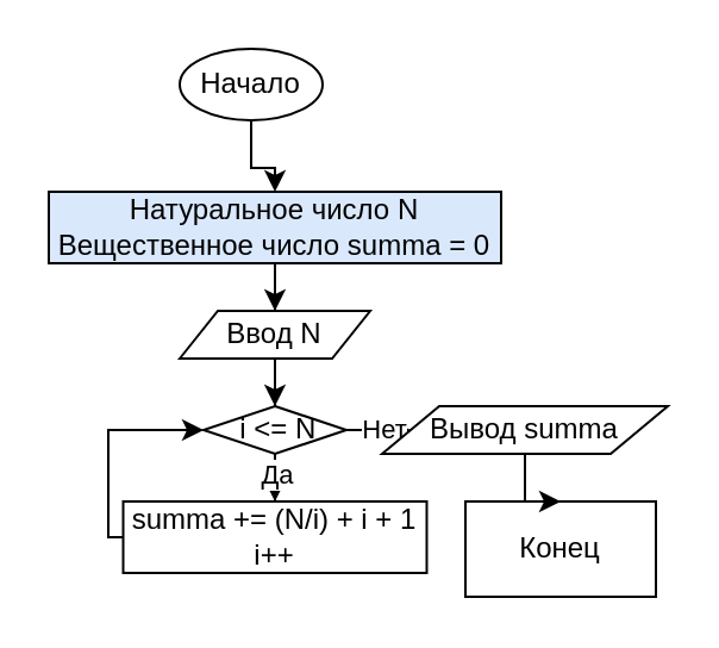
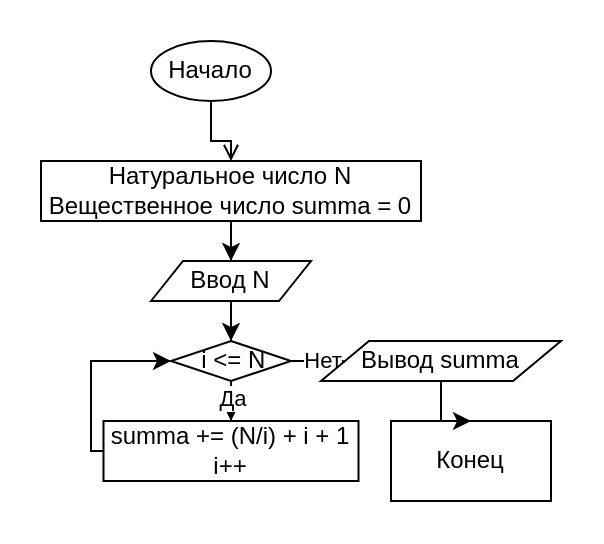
  <mxCell id="0" />
  <mxCell id="1" parent="0" />
- <mxCell id="2" style="edgeStyle=orthogonalEdgeStyle;rounded=0;orthogonalLoop=1;jettySize=auto;html=1;entryX=0.5;entryY=0;entryDx=0;entryDy=0;" edge="1" parent="1" source="3" target="5"><mxGeometry relative="1" as="geometry" /></mxCell>
+ <mxCell id="2" style="edgeStyle=orthogonalEdgeStyle;rounded=0;orthogonalLoop=1;jettySize=auto;html=1;entryX=0.5;entryY=0;entryDx=0;entryDy=0;endArrow=open;" edge="1" parent="1" source="3" target="5"><mxGeometry relative="1" as="geometry" /></mxCell>
  <mxCell id="3" value="Начало" style="ellipse;whiteSpace=wrap;html=1;" vertex="1" parent="1"><mxGeometry x="75" y="20" width="60" height="30" as="geometry" /></mxCell>
  <mxCell id="4" style="edgeStyle=orthogonalEdgeStyle;rounded=0;orthogonalLoop=1;jettySize=auto;html=1;" edge="1" parent="1" source="5" target="7"><mxGeometry relative="1" as="geometry" /></mxCell>
- <mxCell id="5" value="Натуральное число N&lt;br&gt;Вещественное число summa = 0" style="rounded=0;whiteSpace=wrap;html=1;fillColor=#dae8fc;" vertex="1" parent="1"><mxGeometry x="20" y="80" width="190" height="30" as="geometry" /></mxCell>
+ <mxCell id="5" value="Натуральное число N&lt;br&gt;Вещественное число summa = 0" style="rounded=0;whiteSpace=wrap;html=1;" vertex="1" parent="1"><mxGeometry x="20" y="80" width="190" height="30" as="geometry" /></mxCell>
  <mxCell id="6" style="edgeStyle=orthogonalEdgeStyle;rounded=0;orthogonalLoop=1;jettySize=auto;html=1;" edge="1" parent="1" source="7" target="13"><mxGeometry relative="1" as="geometry" /></mxCell>
  <mxCell id="7" value="Ввод N" style="shape=parallelogram;perimeter=parallelogramPerimeter;whiteSpace=wrap;html=1;" vertex="1" parent="1"><mxGeometry x="75" y="130" width="80" height="20" as="geometry" /></mxCell>
  <mxCell id="8" value="Конец" style="whiteSpace=wrap;html=1;rounded=0;" vertex="1" parent="1"><mxGeometry x="195" y="210" width="80" height="40" as="geometry" /></mxCell>
  <mxCell id="9" style="edgeStyle=orthogonalEdgeStyle;rounded=0;orthogonalLoop=1;jettySize=auto;html=1;entryX=0;entryY=0.5;entryDx=0;entryDy=0;" edge="1" parent="1" source="13" target="15"><mxGeometry relative="1" as="geometry" /></mxCell>
  <mxCell id="10" value="Нет" style="edgeLabel;html=1;align=center;verticalAlign=middle;resizable=0;points=[];" vertex="1" connectable="0" parent="9"><mxGeometry x="-0.618" y="-1" relative="1" as="geometry"><mxPoint y="-1.01" as="offset" /></mxGeometry></mxCell>
  <mxCell id="11" style="edgeStyle=orthogonalEdgeStyle;rounded=0;orthogonalLoop=1;jettySize=auto;html=1;entryX=0.5;entryY=0;entryDx=0;entryDy=0;" edge="1" parent="1" source="13" target="17"><mxGeometry relative="1" as="geometry" /></mxCell>
  <mxCell id="12" value="Да" style="edgeLabel;html=1;align=center;verticalAlign=middle;resizable=0;points=[];" vertex="1" connectable="0" parent="11"><mxGeometry x="0.608" relative="1" as="geometry"><mxPoint as="offset" /></mxGeometry></mxCell>
  <mxCell id="13" value="&amp;nbsp;i &amp;lt;= N" style="rhombus;whiteSpace=wrap;html=1;" vertex="1" parent="1"><mxGeometry x="85" y="170" width="60" height="20" as="geometry" /></mxCell>
  <mxCell id="14" style="edgeStyle=orthogonalEdgeStyle;rounded=0;orthogonalLoop=1;jettySize=auto;html=1;entryX=0.5;entryY=0;entryDx=0;entryDy=0;" edge="1" parent="1" source="15" target="8"><mxGeometry relative="1" as="geometry" /></mxCell>
  <mxCell id="15" value="Вывод summa" style="shape=parallelogram;perimeter=parallelogramPerimeter;whiteSpace=wrap;html=1;" vertex="1" parent="1"><mxGeometry x="160" y="170" width="120" height="20" as="geometry" /></mxCell>
  <mxCell id="16" style="edgeStyle=orthogonalEdgeStyle;rounded=0;orthogonalLoop=1;jettySize=auto;html=1;entryX=0;entryY=0.5;entryDx=0;entryDy=0;" edge="1" parent="1" source="17" target="13"><mxGeometry relative="1" as="geometry"><Array as="points"><mxPoint x="45" y="225" /><mxPoint x="45" y="180" /></Array></mxGeometry></mxCell>
  <mxCell id="17" value="summa += (N/i) + i + 1&lt;br&gt;i++" style="rounded=0;whiteSpace=wrap;html=1;" vertex="1" parent="1"><mxGeometry x="51.25" y="210" width="127.5" height="30" as="geometry" /></mxCell>
